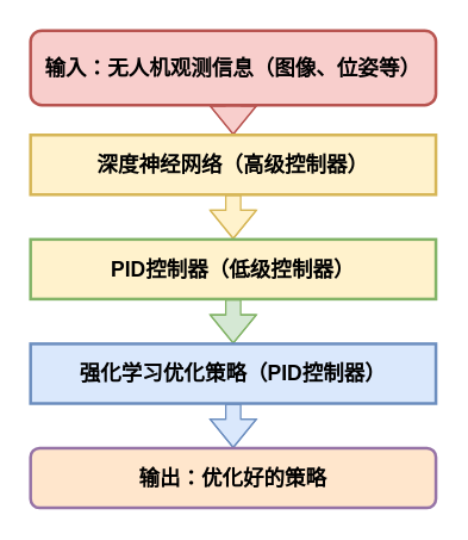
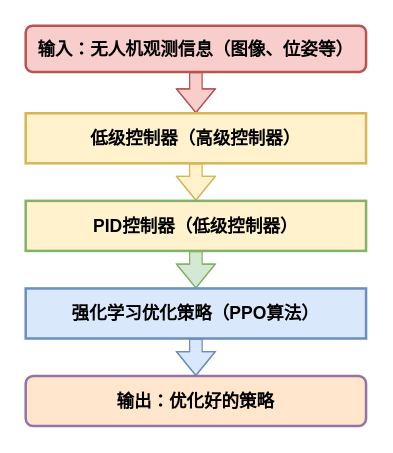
  <mxCell id="0" />
  <mxCell id="1" parent="0" />
  <mxCell id="2" value="" style="edgeStyle=orthogonalEdgeStyle;rounded=0;orthogonalLoop=1;jettySize=auto;html=1;fontStyle=1;fontSize=14;strokeWidth=1;shape=flexArrow;fillColor=#f8cecc;strokeColor=#b85450;" parent="1" source="3" target="5" edge="1"><mxGeometry relative="1" as="geometry" /></mxCell>
- <mxCell id="3" value="输入：无人机观测信息（图像、位姿等）" style="whiteSpace=wrap;strokeWidth=2;fillColor=#f8cecc;strokeColor=#b85450;fontStyle=1;fontSize=14;rounded=1;" parent="1" vertex="1"><mxGeometry x="20" y="20" width="272" height="50" as="geometry" /></mxCell>
+ <mxCell id="3" value="输入：无人机观测信息（图像、位姿等）" style="whiteSpace=wrap;strokeWidth=2;fillColor=#f8cecc;strokeColor=#b85450;fontStyle=1;fontSize=14;rounded=1;" parent="1" vertex="1"><mxGeometry x="20" y="20" width="272" height="37" as="geometry" /></mxCell>
  <mxCell id="4" value="" style="edgeStyle=orthogonalEdgeStyle;rounded=0;orthogonalLoop=1;jettySize=auto;html=1;fontStyle=1;fontSize=14;strokeWidth=1;shape=flexArrow;fillColor=#fff2cc;strokeColor=#d6b656;" parent="1" source="5" target="7" edge="1"><mxGeometry relative="1" as="geometry" /></mxCell>
- <mxCell id="5" value="深度神经网络（高级控制器）" style="whiteSpace=wrap;strokeWidth=2;fillColor=#fff2cc;strokeColor=#d6b656;fontStyle=1;fontSize=14;" parent="1" vertex="1"><mxGeometry x="20" y="90" width="272" height="40" as="geometry" /></mxCell>
+ <mxCell id="5" value="低级控制器（高级控制器）" style="whiteSpace=wrap;strokeWidth=2;fillColor=#fff2cc;strokeColor=#d6b656;fontStyle=1;fontSize=14;" parent="1" vertex="1"><mxGeometry x="20" y="90" width="272" height="40" as="geometry" /></mxCell>
  <mxCell id="6" value="" style="edgeStyle=orthogonalEdgeStyle;rounded=0;orthogonalLoop=1;jettySize=auto;html=1;fontStyle=1;fontSize=14;strokeWidth=1;shape=flexArrow;fillColor=#d5e8d4;strokeColor=#82b366;" parent="1" source="7" target="9" edge="1"><mxGeometry relative="1" as="geometry" /></mxCell>
  <mxCell id="7" value="PID控制器（低级控制器）" style="whiteSpace=wrap;strokeWidth=2;fillColor=#fff2cc;strokeColor=#82b366;fontStyle=1;fontSize=14;" parent="1" vertex="1"><mxGeometry x="20" y="160" width="272" height="40" as="geometry" /></mxCell>
  <mxCell id="8" value="" style="edgeStyle=orthogonalEdgeStyle;rounded=0;orthogonalLoop=1;jettySize=auto;html=1;shape=flexArrow;fillColor=#dae8fc;strokeColor=#6c8ebf;" parent="1" source="9" target="10" edge="1"><mxGeometry relative="1" as="geometry" /></mxCell>
- <mxCell id="9" value="强化学习优化策略（PID控制器）" style="whiteSpace=wrap;strokeWidth=2;fillColor=#dae8fc;strokeColor=#6c8ebf;fontStyle=1;fontSize=14;" parent="1" vertex="1"><mxGeometry x="20" y="230" width="272" height="40" as="geometry" /></mxCell>
+ <mxCell id="9" value="强化学习优化策略（PPO算法）" style="whiteSpace=wrap;strokeWidth=2;fillColor=#dae8fc;strokeColor=#6c8ebf;fontStyle=1;fontSize=14;" parent="1" vertex="1"><mxGeometry x="20" y="230" width="272" height="40" as="geometry" /></mxCell>
  <mxCell id="10" value="输出：优化好的策略" style="whiteSpace=wrap;strokeWidth=2;fillColor=#ffe6cc;strokeColor=#9673a6;fontStyle=1;fontSize=14;rounded=1;" parent="1" vertex="1"><mxGeometry x="20" y="300" width="272" height="40" as="geometry" /></mxCell>
